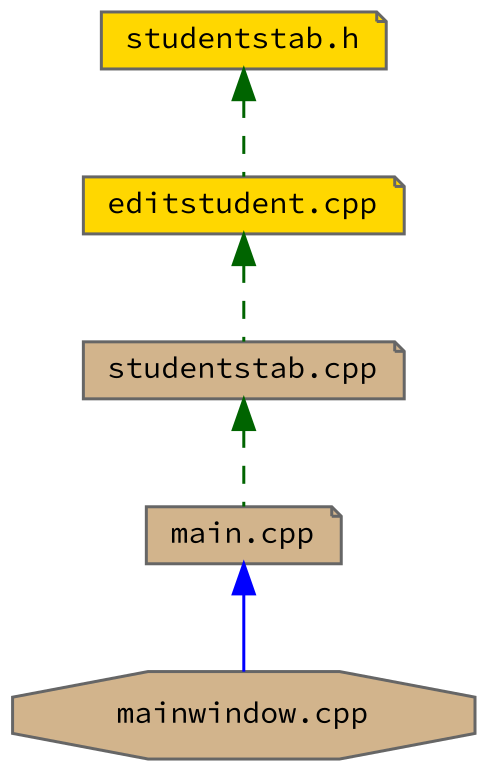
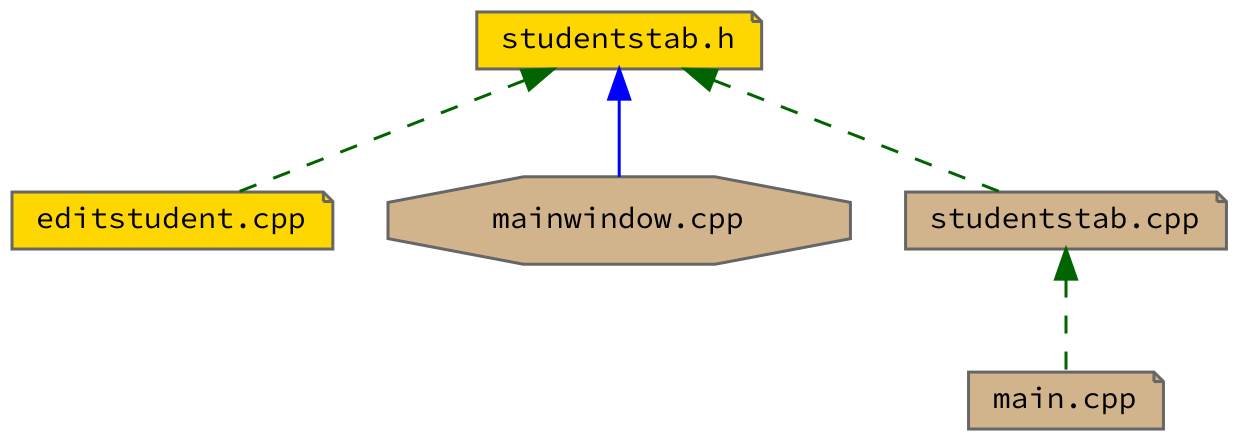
  digraph {
    fontname="Source Code Pro"
    node [color=grey40 fillcolor=tan fontname="Source Code Pro" fontsize=10 shape=note style=filled]
    edge [color=darkgreen dir=back fontname="Source Code Pro" fontsize=10 labelfontname=Helvetica labelfontsize=10 style=dashed]
    n1 [color=gray40 fillcolor=gold fontcolor=black height=0.2 label="studentstab.h" width=0.4]
    n2 [fillcolor=gold height=0.2 label="editstudent.cpp" width=0.4]
    n3 [height=0.2 label="mainwindow.cpp" shape=octagon width=0.4]
    n4 [height=0.2 label="studentstab.cpp" width=0.4]
    n5 [height=0.2 label="main.cpp" width=0.4]
    n1 -> n2
-   n5 -> n3 [color=blue style=solid]
-   n2 -> n4
+   n1 -> n3 [color=blue style=solid]
+   n1 -> n4
    n4 -> n5
  }
